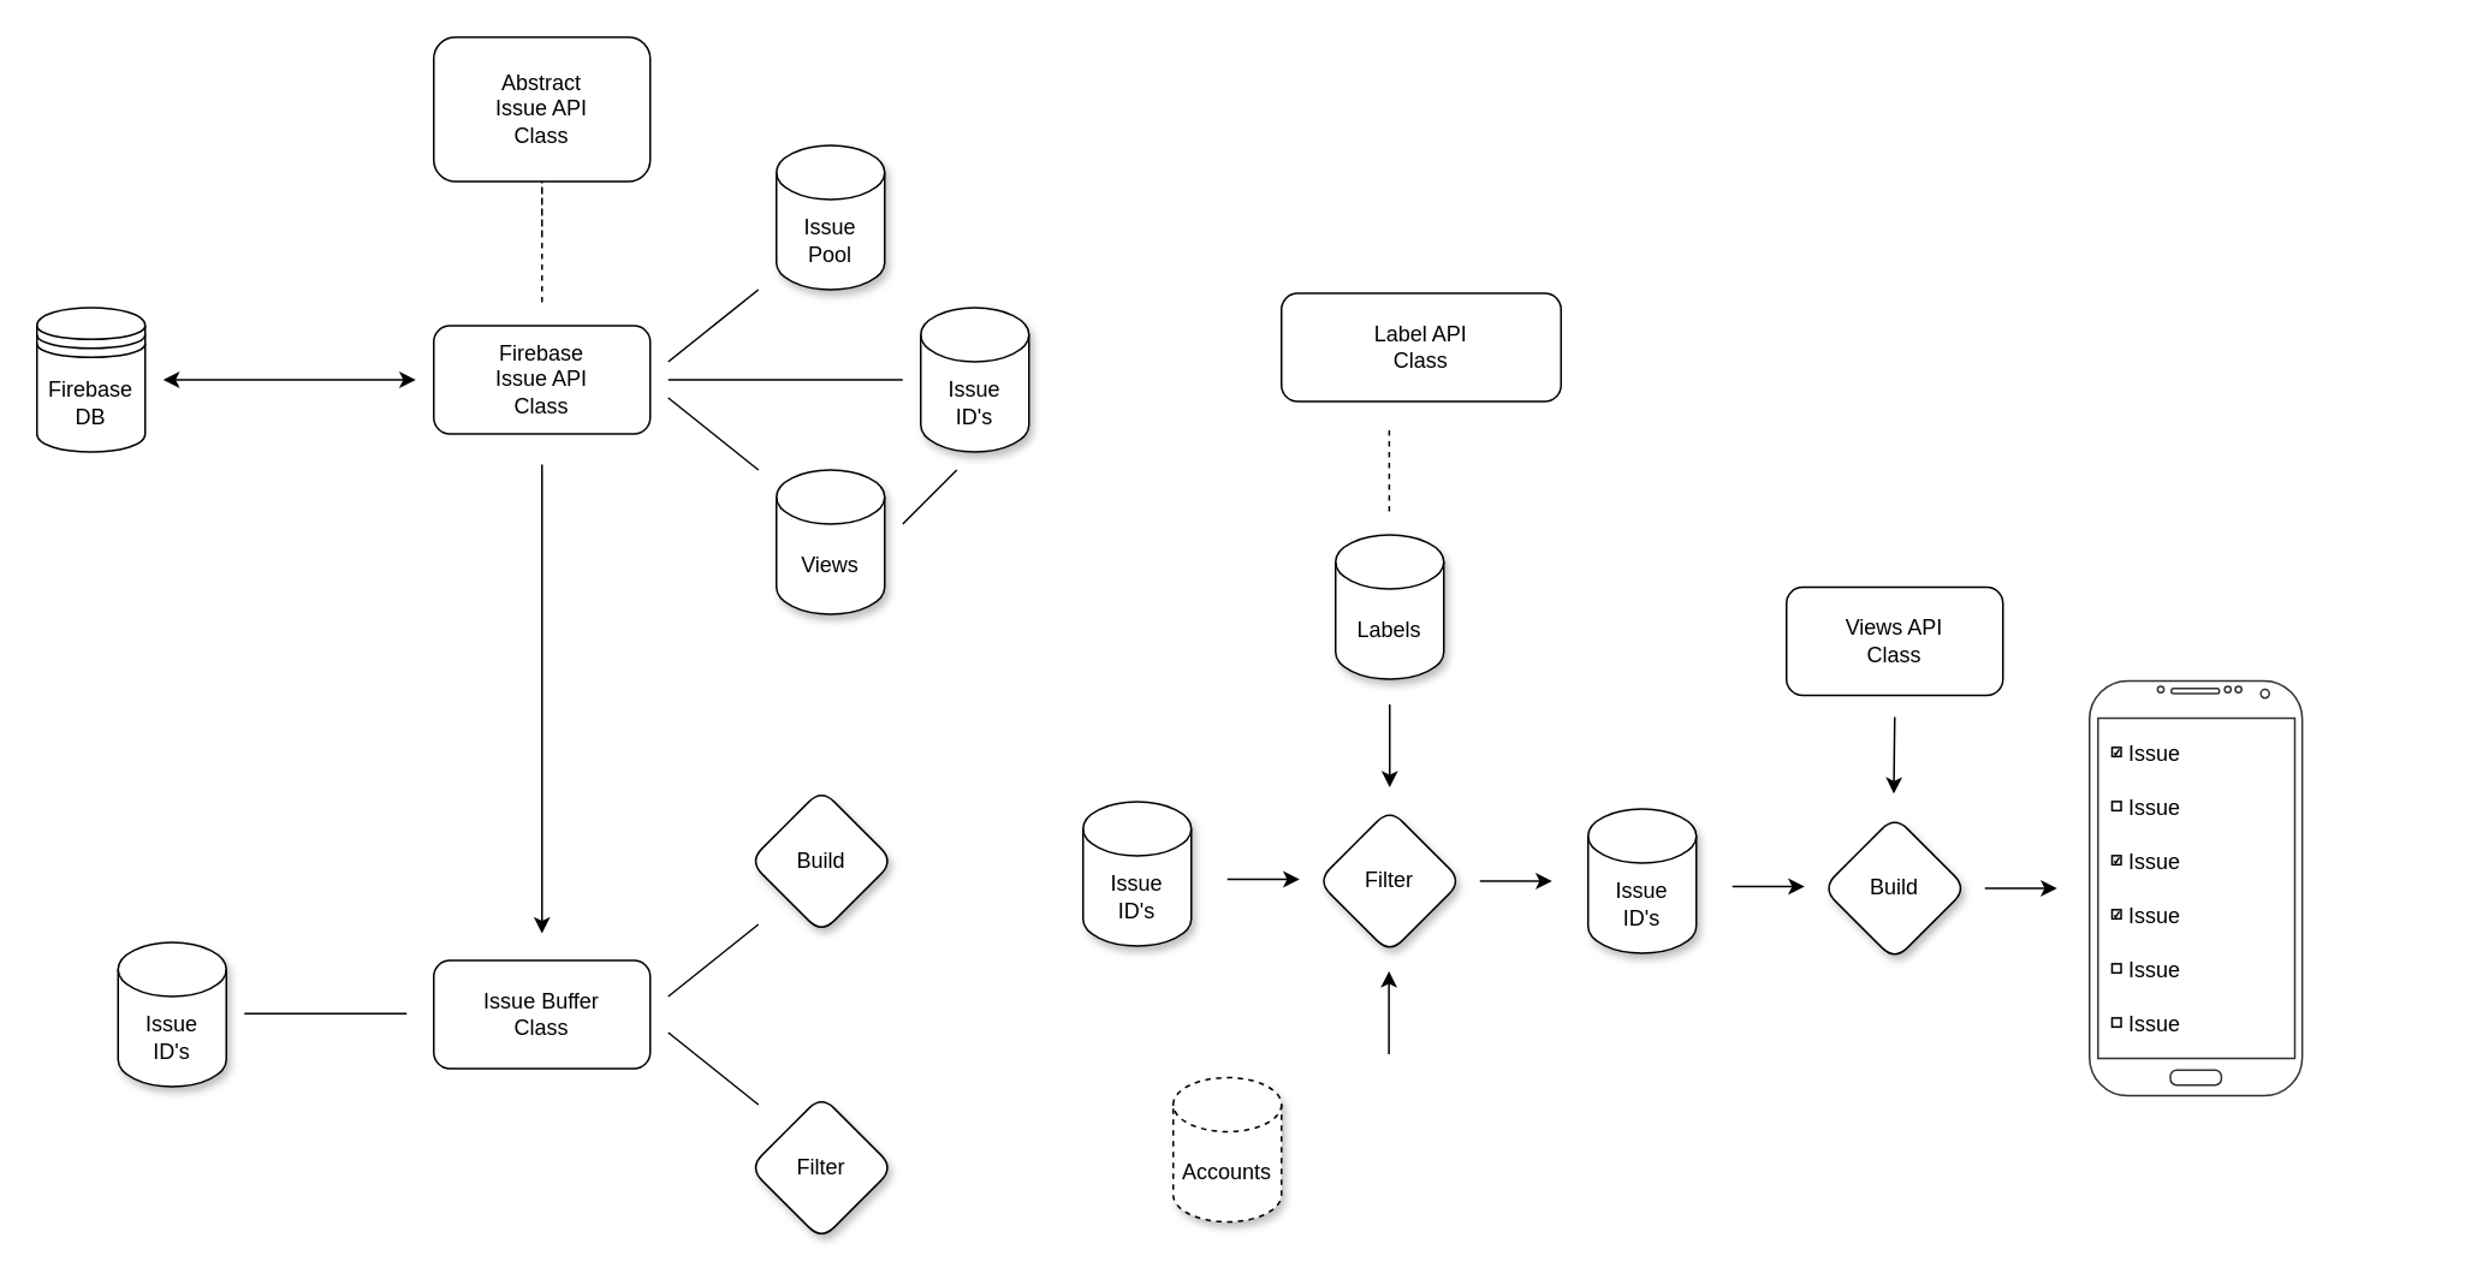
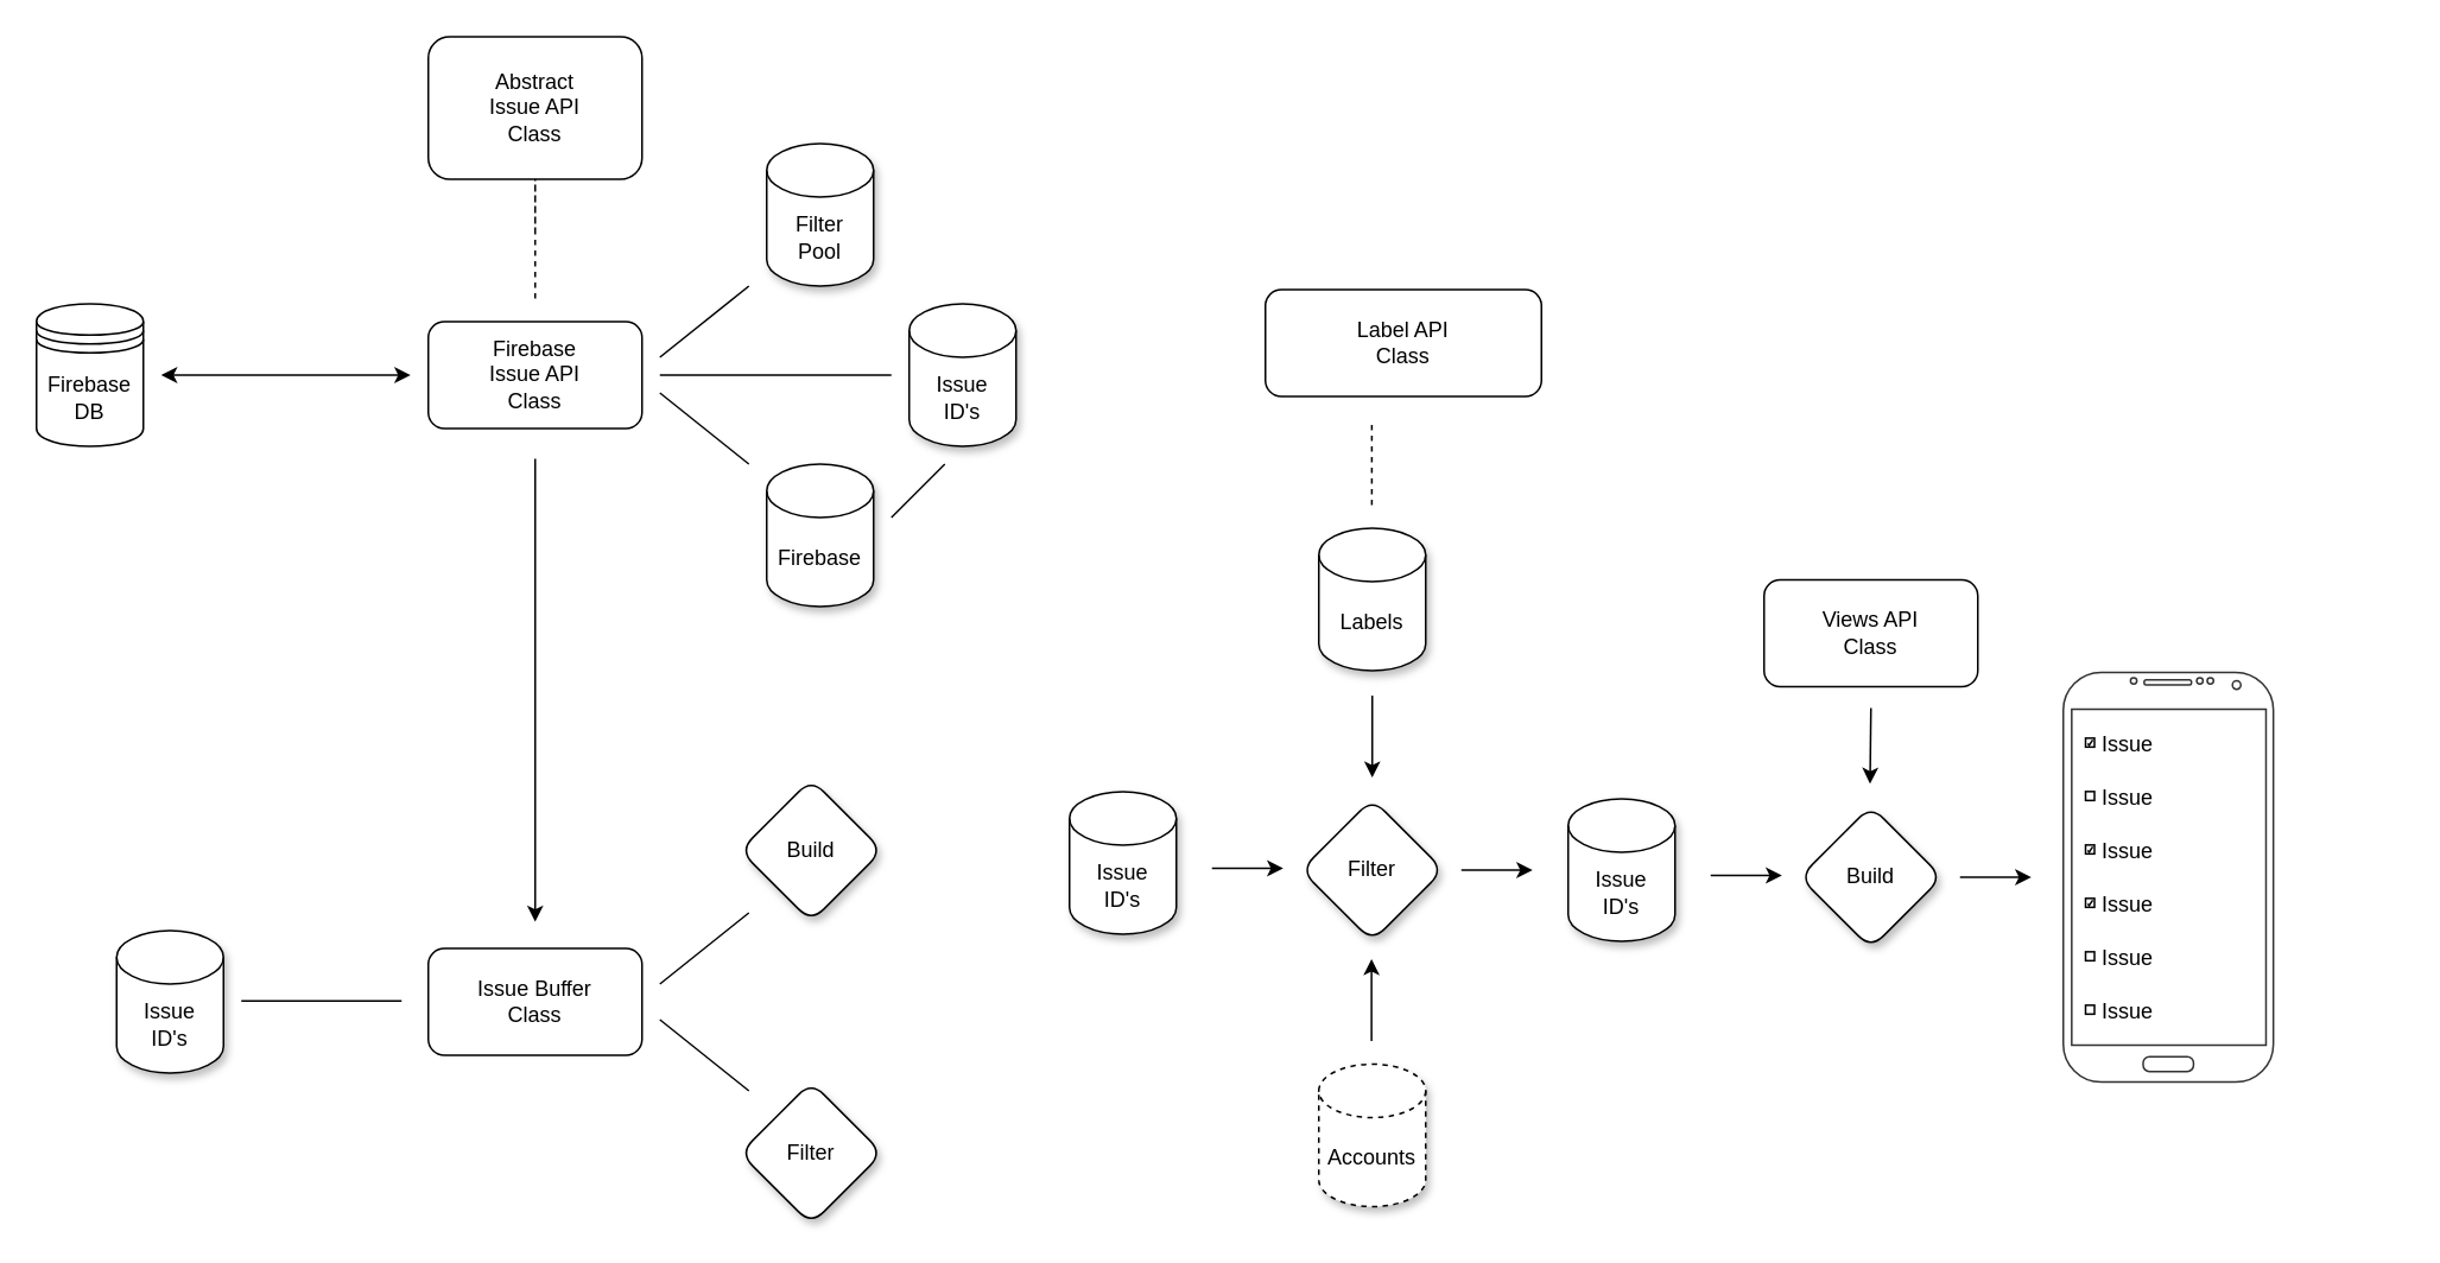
  <mxCell id="0" />
  <mxCell id="1" parent="0" />
  <mxCell id="2" style="rounded=0;orthogonalLoop=1;jettySize=auto;html=1;elbow=vertical;dashed=1;endArrow=none;endFill=0;" parent="1" edge="1"><mxGeometry relative="1" as="geometry"><mxPoint x="300" y="130" as="sourcePoint" /><mxPoint x="300" y="170" as="targetPoint" /><Array as="points"><mxPoint x="300" y="90" /></Array></mxGeometry></mxCell>
  <mxCell id="3" value="Abstract&lt;br&gt;Issue API&lt;br&gt;Class" style="rounded=1;whiteSpace=wrap;html=1;strokeWidth=1;" parent="1" vertex="1"><mxGeometry x="240" y="20" width="120" height="80" as="geometry" /></mxCell>
  <mxCell id="4" style="edgeStyle=none;rounded=0;orthogonalLoop=1;jettySize=auto;html=1;fontSize=12;fontColor=#000000;startArrow=none;startFill=0;endArrow=classic;endFill=1;elbow=vertical;" parent="1" edge="1"><mxGeometry relative="1" as="geometry"><mxPoint x="300" y="257" as="sourcePoint" /><mxPoint x="300" y="517" as="targetPoint" /></mxGeometry></mxCell>
  <mxCell id="5" value="Firebase&lt;br&gt;Issue API&lt;br&gt;Class" style="rounded=1;whiteSpace=wrap;html=1;strokeWidth=1;" parent="1" vertex="1"><mxGeometry x="240" y="180" width="120" height="60" as="geometry" /></mxCell>
  <mxCell id="6" style="rounded=0;orthogonalLoop=1;jettySize=auto;html=1;elbow=vertical;endArrow=classic;endFill=1;startArrow=classic;startFill=1;" parent="1" edge="1"><mxGeometry relative="1" as="geometry"><mxPoint x="90" y="210" as="sourcePoint" /><mxPoint x="230" y="210" as="targetPoint" /><Array as="points" /></mxGeometry></mxCell>
  <mxCell id="7" value="Firebase&lt;br&gt;DB" style="shape=datastore;whiteSpace=wrap;html=1;strokeWidth=1;" parent="1" vertex="1"><mxGeometry x="20" y="170" width="60" height="80" as="geometry" /></mxCell>
  <mxCell id="8" value="" style="verticalLabelPosition=bottom;verticalAlign=top;html=1;shadow=0;dashed=0;strokeWidth=1;shape=mxgraph.android.phone2;strokeColor=#333333;rounded=1;glass=0;fontSize=12;fontColor=#000000;" parent="1" vertex="1"><mxGeometry x="1158" y="377" width="117.95" height="230" as="geometry" /></mxCell>
  <mxCell id="9" value="Issue" style="strokeColor=inherit;fillColor=inherit;gradientColor=inherit;shape=transparent;align=left;spacingLeft=10;fontSize=12;fontColor=#000000;rounded=1;shadow=1;glass=0;strokeWidth=1;" parent="1" vertex="1"><mxGeometry x="1168" y="522" width="180" height="30" as="geometry" /></mxCell>
  <mxCell id="10" value="" style="strokeColor=inherit;fillColor=inherit;gradientColor=inherit;shape=transparent;rounded=1;shadow=1;glass=0;strokeWidth=1;fontSize=12;" parent="9" vertex="1"><mxGeometry y="14.4" as="geometry" /></mxCell>
  <mxCell id="11" value="" style="strokeColor=inherit;fillColor=inherit;gradientColor=inherit;strokeWidth=1;html=1;shadow=0;dashed=0;shape=mxgraph.android.rrect;rSize=0;resizable=0;rounded=1;glass=0;fontSize=12;" parent="10" vertex="1"><mxGeometry x="2.5" y="-2.5" width="5" height="5" as="geometry" /></mxCell>
  <mxCell id="12" value="Issue" style="strokeColor=inherit;fillColor=inherit;gradientColor=inherit;shape=transparent;align=left;spacingLeft=10;fontSize=12;fontColor=#000000;rounded=1;shadow=1;glass=0;strokeWidth=1;" parent="1" vertex="1"><mxGeometry x="1168" y="552" width="180" height="30" as="geometry" /></mxCell>
  <mxCell id="13" value="" style="strokeColor=inherit;fillColor=inherit;gradientColor=inherit;shape=transparent;rounded=1;shadow=1;glass=0;strokeWidth=1;fontSize=12;" parent="12" vertex="1"><mxGeometry y="14.4" as="geometry" /></mxCell>
  <mxCell id="14" value="" style="strokeColor=inherit;fillColor=inherit;gradientColor=inherit;strokeWidth=1;html=1;shadow=0;dashed=0;shape=mxgraph.android.rrect;rSize=0;resizable=0;rounded=1;glass=0;fontSize=12;" parent="13" vertex="1"><mxGeometry x="2.5" y="-2.5" width="5" height="5" as="geometry" /></mxCell>
  <mxCell id="15" value="Issue" style="strokeColor=inherit;fillColor=inherit;gradientColor=inherit;shape=transparent;align=left;spacingLeft=10;fontSize=12;fontColor=#000000;rounded=1;shadow=1;glass=0;strokeWidth=1;" parent="1" vertex="1"><mxGeometry x="1168" y="492" width="180" height="30" as="geometry" /></mxCell>
  <mxCell id="16" value="" style="strokeColor=inherit;fillColor=inherit;gradientColor=inherit;shape=transparent;rounded=1;shadow=1;glass=0;strokeWidth=1;fontSize=12;" parent="15" vertex="1"><mxGeometry y="14.4" as="geometry" /></mxCell>
  <mxCell id="17" value="" style="strokeColor=inherit;fillColor=inherit;gradientColor=inherit;strokeWidth=1;html=1;shadow=0;dashed=0;shape=mxgraph.android.checkbox;rSize=0;resizable=0;rounded=1;glass=0;fontSize=12;" parent="16" vertex="1"><mxGeometry x="2.5" y="-2.5" width="5" height="5" as="geometry" /></mxCell>
  <mxCell id="18" value="Issue" style="strokeColor=inherit;fillColor=inherit;gradientColor=inherit;shape=transparent;align=left;spacingLeft=10;fontSize=12;fontColor=#000000;rounded=1;shadow=1;glass=0;strokeWidth=1;" parent="1" vertex="1"><mxGeometry x="1168" y="462" width="180" height="30" as="geometry" /></mxCell>
  <mxCell id="19" value="" style="strokeColor=inherit;fillColor=inherit;gradientColor=inherit;shape=transparent;rounded=1;shadow=1;glass=0;strokeWidth=1;fontSize=12;" parent="18" vertex="1"><mxGeometry y="14.4" as="geometry" /></mxCell>
  <mxCell id="20" value="" style="strokeColor=inherit;fillColor=inherit;gradientColor=inherit;strokeWidth=1;html=1;shadow=0;dashed=0;shape=mxgraph.android.checkbox;rSize=0;resizable=0;rounded=1;glass=0;fontSize=12;" parent="19" vertex="1"><mxGeometry x="2.5" y="-2.5" width="5" height="5" as="geometry" /></mxCell>
  <mxCell id="21" value="Issue" style="strokeColor=inherit;fillColor=inherit;gradientColor=inherit;shape=transparent;align=left;spacingLeft=10;fontSize=12;fontColor=#000000;rounded=1;shadow=1;glass=0;strokeWidth=1;" parent="1" vertex="1"><mxGeometry x="1168" y="432" width="180" height="30" as="geometry" /></mxCell>
  <mxCell id="22" value="" style="strokeColor=inherit;fillColor=inherit;gradientColor=inherit;shape=transparent;rounded=1;shadow=1;glass=0;strokeWidth=1;fontSize=12;" parent="21" vertex="1"><mxGeometry y="14.4" as="geometry" /></mxCell>
  <mxCell id="23" value="" style="strokeColor=inherit;fillColor=inherit;gradientColor=inherit;strokeWidth=1;html=1;shadow=0;dashed=0;shape=mxgraph.android.rrect;rSize=0;resizable=0;rounded=1;glass=0;fontSize=12;" parent="22" vertex="1"><mxGeometry x="2.5" y="-2.5" width="5" height="5" as="geometry" /></mxCell>
  <mxCell id="24" value="Issue" style="strokeColor=inherit;fillColor=inherit;gradientColor=inherit;shape=transparent;align=left;spacingLeft=10;fontSize=12;fontColor=#000000;rounded=1;shadow=1;glass=0;strokeWidth=1;" parent="1" vertex="1"><mxGeometry x="1168" y="402" width="180" height="30" as="geometry" /></mxCell>
  <mxCell id="25" value="" style="strokeColor=inherit;fillColor=inherit;gradientColor=inherit;shape=transparent;rounded=1;shadow=1;glass=0;strokeWidth=1;fontSize=12;" parent="24" vertex="1"><mxGeometry y="14.4" as="geometry" /></mxCell>
  <mxCell id="26" value="" style="strokeColor=inherit;fillColor=inherit;gradientColor=inherit;strokeWidth=1;html=1;shadow=0;dashed=0;shape=mxgraph.android.checkbox;rSize=0;resizable=0;rounded=1;glass=0;fontSize=12;" parent="25" vertex="1"><mxGeometry x="2.5" y="-2.5" width="5" height="5" as="geometry" /></mxCell>
  <mxCell id="27" value="Build" style="rhombus;whiteSpace=wrap;html=1;rounded=1;shadow=1;glass=0;strokeWidth=1;fontSize=12;fontColor=#000000;" parent="1" vertex="1"><mxGeometry x="1010" y="452" width="80" height="80" as="geometry" /></mxCell>
  <mxCell id="28" style="edgeStyle=none;rounded=0;orthogonalLoop=1;jettySize=auto;html=1;fontSize=12;fontColor=#000000;startArrow=none;startFill=0;endArrow=classic;endFill=1;elbow=vertical;" parent="1" edge="1"><mxGeometry relative="1" as="geometry"><mxPoint x="1140" y="492" as="targetPoint" /><mxPoint x="1100" y="492" as="sourcePoint" /></mxGeometry></mxCell>
  <mxCell id="29" style="edgeStyle=none;rounded=0;orthogonalLoop=1;jettySize=auto;html=1;fontSize=12;fontColor=#000000;startArrow=none;startFill=0;endArrow=classic;endFill=1;elbow=vertical;" parent="1" edge="1"><mxGeometry relative="1" as="geometry"><mxPoint x="1049.5" y="439.5" as="targetPoint" /><mxPoint x="1050" y="397" as="sourcePoint" /></mxGeometry></mxCell>
- <mxCell id="30" value="Issue&lt;br&gt;Pool" style="shape=cylinder3;whiteSpace=wrap;html=1;boundedLbl=1;backgroundOutline=1;size=15;rounded=1;shadow=1;glass=0;strokeWidth=1;fontSize=12;fontColor=#000000;" parent="1" vertex="1"><mxGeometry x="430" y="80" width="60" height="80" as="geometry" /></mxCell>
+ <mxCell id="30" value="Filter&lt;br&gt;Pool" style="shape=cylinder3;whiteSpace=wrap;html=1;boundedLbl=1;backgroundOutline=1;size=15;rounded=1;shadow=1;glass=0;strokeWidth=1;fontSize=12;fontColor=#000000;" parent="1" vertex="1"><mxGeometry x="430" y="80" width="60" height="80" as="geometry" /></mxCell>
  <mxCell id="31" value="Issue&lt;br&gt;ID's" style="shape=cylinder3;whiteSpace=wrap;html=1;boundedLbl=1;backgroundOutline=1;size=15;rounded=1;shadow=1;glass=0;strokeWidth=1;fontSize=12;fontColor=#000000;" parent="1" vertex="1"><mxGeometry x="510" y="170" width="60" height="80" as="geometry" /></mxCell>
- <mxCell id="32" value="Views" style="shape=cylinder3;whiteSpace=wrap;html=1;boundedLbl=1;backgroundOutline=1;size=15;rounded=1;shadow=1;glass=0;strokeWidth=1;fontSize=12;fontColor=#000000;" parent="1" vertex="1"><mxGeometry x="430" y="260" width="60" height="80" as="geometry" /></mxCell>
+ <mxCell id="32" value="Firebase" style="shape=cylinder3;whiteSpace=wrap;html=1;boundedLbl=1;backgroundOutline=1;size=15;rounded=1;shadow=1;glass=0;strokeWidth=1;fontSize=12;fontColor=#000000;" parent="1" vertex="1"><mxGeometry x="430" y="260" width="60" height="80" as="geometry" /></mxCell>
  <mxCell id="33" style="rounded=0;orthogonalLoop=1;jettySize=auto;html=1;elbow=vertical;endArrow=none;endFill=0;startArrow=none;startFill=0;" parent="1" edge="1"><mxGeometry relative="1" as="geometry"><mxPoint x="370" y="210" as="sourcePoint" /><mxPoint x="500" y="210" as="targetPoint" /><Array as="points" /></mxGeometry></mxCell>
  <mxCell id="34" style="rounded=0;orthogonalLoop=1;jettySize=auto;html=1;elbow=vertical;endArrow=none;endFill=0;startArrow=none;startFill=0;" parent="1" edge="1"><mxGeometry relative="1" as="geometry"><mxPoint x="370" y="200" as="sourcePoint" /><mxPoint x="420" y="160" as="targetPoint" /><Array as="points" /></mxGeometry></mxCell>
  <mxCell id="35" style="rounded=0;orthogonalLoop=1;jettySize=auto;html=1;elbow=vertical;endArrow=none;endFill=0;startArrow=none;startFill=0;" parent="1" edge="1"><mxGeometry relative="1" as="geometry"><mxPoint x="370" y="220" as="sourcePoint" /><mxPoint x="420" y="260" as="targetPoint" /><Array as="points" /></mxGeometry></mxCell>
  <mxCell id="36" style="rounded=0;orthogonalLoop=1;jettySize=auto;html=1;elbow=vertical;endArrow=none;endFill=0;startArrow=none;startFill=0;" parent="1" edge="1"><mxGeometry relative="1" as="geometry"><mxPoint x="500" y="290" as="sourcePoint" /><mxPoint x="530" y="260" as="targetPoint" /><Array as="points" /></mxGeometry></mxCell>
  <mxCell id="37" style="rounded=0;orthogonalLoop=1;jettySize=auto;html=1;elbow=vertical;endArrow=none;endFill=0;startArrow=none;startFill=0;" parent="1" edge="1"><mxGeometry relative="1" as="geometry"><mxPoint x="135" y="561.5" as="sourcePoint" /><mxPoint x="225" y="561.5" as="targetPoint" /><Array as="points" /></mxGeometry></mxCell>
  <mxCell id="38" value="Views API&lt;br&gt;Class" style="rounded=1;whiteSpace=wrap;html=1;strokeWidth=1;" parent="1" vertex="1"><mxGeometry x="990" y="325" width="120" height="60" as="geometry" /></mxCell>
  <mxCell id="39" value="Build" style="rhombus;whiteSpace=wrap;html=1;rounded=1;shadow=1;glass=0;strokeWidth=1;fontSize=12;fontColor=#000000;" parent="1" vertex="1"><mxGeometry x="415" y="437" width="80" height="80" as="geometry" /></mxCell>
  <mxCell id="40" value="Filter" style="rhombus;whiteSpace=wrap;html=1;rounded=1;shadow=1;glass=0;strokeWidth=1;fontSize=12;fontColor=#000000;" parent="1" vertex="1"><mxGeometry x="415" y="607" width="80" height="80" as="geometry" /></mxCell>
  <mxCell id="41" value="Issue Buffer&lt;br&gt;Class" style="rounded=1;whiteSpace=wrap;html=1;strokeWidth=1;" parent="1" vertex="1"><mxGeometry x="240" y="532" width="120" height="60" as="geometry" /></mxCell>
  <mxCell id="42" style="rounded=0;orthogonalLoop=1;jettySize=auto;html=1;elbow=vertical;endArrow=none;endFill=0;startArrow=none;startFill=0;" parent="1" edge="1"><mxGeometry relative="1" as="geometry"><mxPoint x="370" y="552" as="sourcePoint" /><mxPoint x="420" y="512" as="targetPoint" /><Array as="points" /></mxGeometry></mxCell>
  <mxCell id="43" style="rounded=0;orthogonalLoop=1;jettySize=auto;html=1;elbow=vertical;endArrow=none;endFill=0;startArrow=none;startFill=0;" parent="1" edge="1"><mxGeometry relative="1" as="geometry"><mxPoint x="370" y="572" as="sourcePoint" /><mxPoint x="420" y="612" as="targetPoint" /><Array as="points" /></mxGeometry></mxCell>
  <mxCell id="44" value="Issue&lt;br&gt;ID's" style="shape=cylinder3;whiteSpace=wrap;html=1;boundedLbl=1;backgroundOutline=1;size=15;rounded=1;shadow=1;glass=0;strokeWidth=1;fontSize=12;fontColor=#000000;" parent="1" vertex="1"><mxGeometry x="65" y="522" width="60" height="80" as="geometry" /></mxCell>
  <mxCell id="45" value="Issue&lt;br&gt;ID's" style="shape=cylinder3;whiteSpace=wrap;html=1;boundedLbl=1;backgroundOutline=1;size=15;rounded=1;shadow=1;glass=0;strokeWidth=1;fontSize=12;fontColor=#000000;" parent="1" vertex="1"><mxGeometry x="880" y="448" width="60" height="80" as="geometry" /></mxCell>
  <mxCell id="46" style="edgeStyle=none;rounded=0;orthogonalLoop=1;jettySize=auto;html=1;fontSize=12;fontColor=#000000;startArrow=none;startFill=0;endArrow=classic;endFill=1;elbow=vertical;" parent="1" edge="1"><mxGeometry relative="1" as="geometry"><mxPoint x="1000" y="491" as="targetPoint" /><mxPoint x="960" y="491" as="sourcePoint" /></mxGeometry></mxCell>
  <mxCell id="47" value="Filter" style="rhombus;whiteSpace=wrap;html=1;rounded=1;shadow=1;glass=0;strokeWidth=1;fontSize=12;fontColor=#000000;" parent="1" vertex="1"><mxGeometry x="730" y="448" width="80" height="80" as="geometry" /></mxCell>
  <mxCell id="48" style="edgeStyle=none;rounded=0;orthogonalLoop=1;jettySize=auto;html=1;fontSize=12;fontColor=#000000;startArrow=none;startFill=0;endArrow=classic;endFill=1;elbow=vertical;" parent="1" edge="1"><mxGeometry relative="1" as="geometry"><mxPoint x="860" y="488" as="targetPoint" /><mxPoint x="820" y="488" as="sourcePoint" /></mxGeometry></mxCell>
  <mxCell id="49" style="edgeStyle=none;rounded=0;orthogonalLoop=1;jettySize=auto;html=1;fontSize=12;fontColor=#000000;startArrow=none;startFill=0;endArrow=classic;endFill=1;elbow=vertical;" parent="1" edge="1"><mxGeometry relative="1" as="geometry"><mxPoint x="770" y="436" as="targetPoint" /><mxPoint x="770" y="390" as="sourcePoint" /></mxGeometry></mxCell>
  <mxCell id="50" value="Issue&lt;br&gt;ID's" style="shape=cylinder3;whiteSpace=wrap;html=1;boundedLbl=1;backgroundOutline=1;size=15;rounded=1;shadow=1;glass=0;strokeWidth=1;fontSize=12;fontColor=#000000;" parent="1" vertex="1"><mxGeometry x="600" y="444" width="60" height="80" as="geometry" /></mxCell>
  <mxCell id="51" style="edgeStyle=none;rounded=0;orthogonalLoop=1;jettySize=auto;html=1;fontSize=12;fontColor=#000000;startArrow=none;startFill=0;endArrow=classic;endFill=1;elbow=vertical;" parent="1" edge="1"><mxGeometry relative="1" as="geometry"><mxPoint x="720" y="487" as="targetPoint" /><mxPoint x="680" y="487" as="sourcePoint" /></mxGeometry></mxCell>
  <mxCell id="52" value="Labels" style="shape=cylinder3;whiteSpace=wrap;html=1;boundedLbl=1;backgroundOutline=1;size=15;rounded=1;shadow=1;glass=0;strokeWidth=1;fontSize=12;fontColor=#000000;" parent="1" vertex="1"><mxGeometry x="740" y="296" width="60" height="80" as="geometry" /></mxCell>
  <mxCell id="53" value="Label API&lt;br&gt;Class" style="rounded=1;whiteSpace=wrap;html=1;strokeWidth=1;" parent="1" vertex="1"><mxGeometry x="710" y="162" width="155" height="60" as="geometry" /></mxCell>
  <mxCell id="54" style="edgeStyle=none;rounded=0;orthogonalLoop=1;jettySize=auto;html=1;fontSize=12;fontColor=#000000;startArrow=none;startFill=0;endArrow=none;endFill=0;elbow=vertical;dashed=1;" parent="1" edge="1"><mxGeometry relative="1" as="geometry"><mxPoint x="769.76" y="284" as="targetPoint" /><mxPoint x="769.76" y="238" as="sourcePoint" /></mxGeometry></mxCell>
- <mxCell id="55" value="Accounts" style="shape=cylinder3;whiteSpace=wrap;html=1;boundedLbl=1;backgroundOutline=1;size=15;rounded=1;shadow=1;glass=0;strokeWidth=1;fontSize=12;fontColor=#000000;dashed=1;" parent="1" vertex="1"><mxGeometry x="650" y="597" width="60" height="80" as="geometry" /></mxCell>
+ <mxCell id="55" value="Accounts" style="shape=cylinder3;whiteSpace=wrap;html=1;boundedLbl=1;backgroundOutline=1;size=15;rounded=1;shadow=1;glass=0;strokeWidth=1;fontSize=12;fontColor=#000000;dashed=1;" parent="1" vertex="1"><mxGeometry x="740" y="597" width="60" height="80" as="geometry" /></mxCell>
  <mxCell id="56" style="edgeStyle=none;rounded=0;orthogonalLoop=1;jettySize=auto;html=1;fontSize=12;fontColor=#000000;startArrow=classic;startFill=1;endArrow=none;endFill=0;elbow=vertical;" parent="1" edge="1"><mxGeometry relative="1" as="geometry"><mxPoint x="769.58" y="584" as="targetPoint" /><mxPoint x="769.58" y="538" as="sourcePoint" /></mxGeometry></mxCell>
